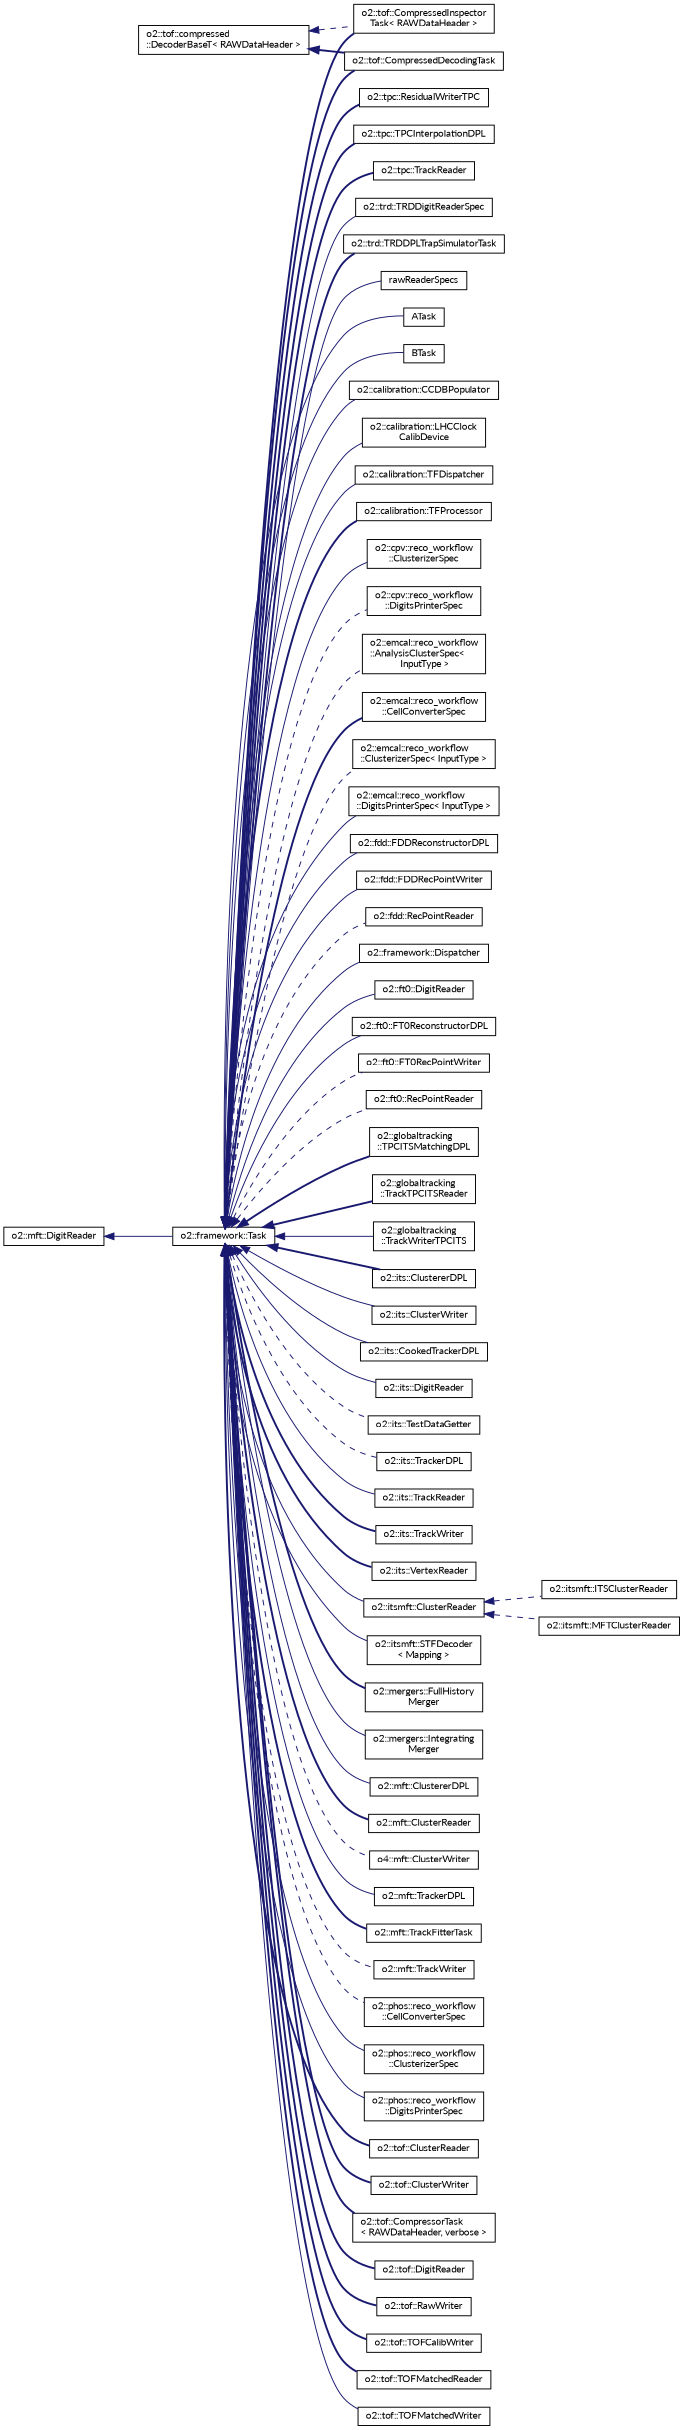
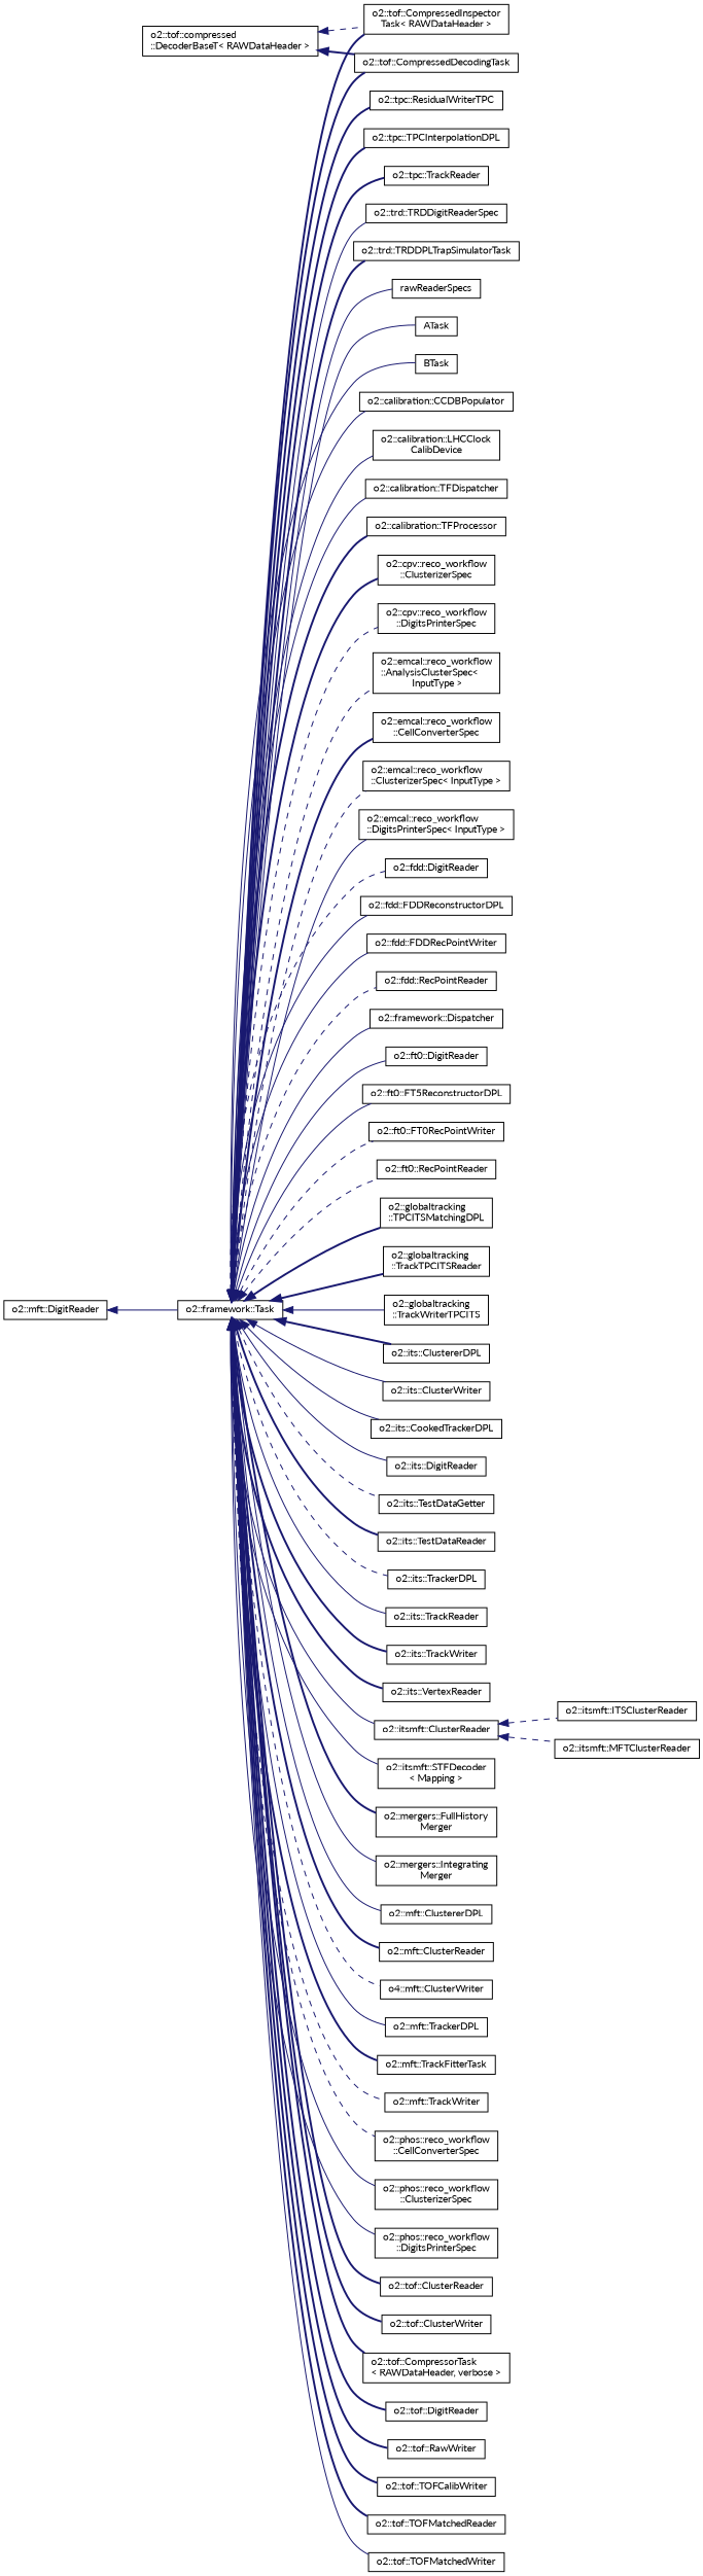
  digraph {
    fontname=Lato
    rankdir=LR
    node [color=black fontname=Lato fontsize=10 shape=record]
    edge [color=midnightblue dir=back fontname=Lato fontsize=10 labelfontname=Helvetica labelfontsize=10 style=solid]
    n1 [height=0.2 label="o2::tof::compressed\l::DecoderBaseT\< RAWDataHeader \>" width=0.4]
    n2 [height=0.2 label="o2::tof::CompressedDecodingTask" width=0.4]
    n3 [height=0.2 label="o2::tof::CompressedInspector\lTask\< RAWDataHeader \>" width=0.4]
    n4 [height=0.2 label="o2::framework::Task" width=0.4]
    n5 [height=0.2 label=ATask width=0.4]
    n6 [height=0.2 label=BTask width=0.4]
    n7 [height=0.2 label="o2::calibration::CCDBPopulator" width=0.4]
    n8 [height=0.2 label="o2::calibration::LHCClock\lCalibDevice" width=0.4]
    n9 [height=0.2 label="o2::calibration::TFDispatcher" width=0.4]
    n10 [height=0.2 label="o2::calibration::TFProcessor" width=0.4]
    n11 [height=0.2 label="o2::cpv::reco_workflow\l::ClusterizerSpec" width=0.4]
    n12 [height=0.2 label="o2::cpv::reco_workflow\l::DigitsPrinterSpec" width=0.4]
    n13 [height=0.2 label="o2::emcal::reco_workflow\l::AnalysisClusterSpec\<\l InputType \>" width=0.4]
    n14 [height=0.2 label="o2::emcal::reco_workflow\l::CellConverterSpec" width=0.4]
    n15 [height=0.2 label="o2::emcal::reco_workflow\l::ClusterizerSpec\< InputType \>" width=0.4]
    n16 [height=0.2 label="o2::emcal::reco_workflow\l::DigitsPrinterSpec\< InputType \>" width=0.4]
+   n17 [height=0.2 label="o2::fdd::DigitReader" width=0.4]
    n18 [height=0.2 label="o2::fdd::FDDReconstructorDPL" width=0.4]
    n19 [height=0.2 label="o2::fdd::FDDRecPointWriter" width=0.4]
    n20 [height=0.2 label="o2::fdd::RecPointReader" width=0.4]
    n21 [height=0.2 label="o2::framework::Dispatcher" width=0.4]
    n22 [height=0.2 label="o2::ft0::DigitReader" width=0.4]
-   n23 [height=0.2 label="o2::ft0::FT0ReconstructorDPL" width=0.4]
+   n23 [height=0.2 label="o2::ft0::FT5ReconstructorDPL" width=0.4]
    n24 [height=0.2 label="o2::ft0::FT0RecPointWriter" width=0.4]
    n25 [height=0.2 label="o2::ft0::RecPointReader" width=0.4]
    n26 [height=0.2 label="o2::globaltracking\l::TPCITSMatchingDPL" width=0.4]
    n27 [height=0.2 label="o2::globaltracking\l::TrackTPCITSReader" width=0.4]
    n28 [height=0.2 label="o2::globaltracking\l::TrackWriterTPCITS" width=0.4]
    n29 [height=0.2 label="o2::its::ClustererDPL" width=0.4]
    n30 [height=0.2 label="o2::its::ClusterWriter" width=0.4]
    n31 [height=0.2 label="o2::its::CookedTrackerDPL" width=0.4]
    n32 [height=0.2 label="o2::its::DigitReader" width=0.4]
    n33 [height=0.2 label="o2::its::TestDataGetter" width=0.4]
+   n34 [height=0.2 label="o2::its::TestDataReader" width=0.4]
    n35 [height=0.2 label="o2::its::TrackerDPL" width=0.4]
    n36 [height=0.2 label="o2::its::TrackReader" width=0.4]
    n37 [height=0.2 label="o2::its::TrackWriter" width=0.4]
    n38 [height=0.2 label="o2::its::VertexReader" width=0.4]
    n39 [height=0.2 label="o2::itsmft::ClusterReader" width=0.4]
    n40 [height=0.2 label="o2::itsmft::STFDecoder\l\< Mapping \>" width=0.4]
    n41 [height=0.2 label="o2::mergers::FullHistory\lMerger" width=0.4]
    n42 [height=0.2 label="o2::mergers::Integrating\lMerger" width=0.4]
    n43 [height=0.2 label="o2::mft::ClustererDPL" width=0.4]
    n44 [height=0.2 label="o2::mft::ClusterReader" width=0.4]
    n45 [height=0.2 label="o4::mft::ClusterWriter" width=0.4]
    n46 [height=0.2 label="o2::mft::TrackerDPL" width=0.4]
    n47 [height=0.2 label="o2::mft::TrackFitterTask" width=0.4]
    n48 [height=0.2 label="o2::mft::TrackWriter" width=0.4]
    n49 [height=0.2 label="o2::phos::reco_workflow\l::CellConverterSpec" width=0.4]
    n50 [height=0.2 label="o2::phos::reco_workflow\l::ClusterizerSpec" width=0.4]
    n51 [height=0.2 label="o2::phos::reco_workflow\l::DigitsPrinterSpec" width=0.4]
    n52 [height=0.2 label="o2::tof::ClusterReader" width=0.4]
    n53 [height=0.2 label="o2::tof::ClusterWriter" width=0.4]
    n54 [height=0.2 label="o2::tof::CompressorTask\l\< RAWDataHeader, verbose \>" width=0.4]
    n55 [height=0.2 label="o2::tof::DigitReader" width=0.4]
    n56 [height=0.2 label="o2::tof::RawWriter" width=0.4]
    n57 [height=0.2 label="o2::tof::TOFCalibWriter" width=0.4]
    n58 [height=0.2 label="o2::tof::TOFMatchedReader" width=0.4]
    n59 [height=0.2 label="o2::tof::TOFMatchedWriter" width=0.4]
    n60 [height=0.2 label="o2::tpc::ResidualWriterTPC" width=0.4]
    n61 [height=0.2 label="o2::tpc::TPCInterpolationDPL" width=0.4]
    n62 [height=0.2 label="o2::tpc::TrackReader" width=0.4]
    n63 [height=0.2 label="o2::trd::TRDDigitReaderSpec" width=0.4]
    n64 [height=0.2 label="o2::trd::TRDDPLTrapSimulatorTask" width=0.4]
    n65 [height=0.2 label=rawReaderSpecs width=0.4]
    n66 [height=0.2 label="o2::itsmft::ITSClusterReader" width=0.4]
    n67 [height=0.2 label="o2::itsmft::MFTClusterReader" width=0.4]
    n68 [height=0.2 label="o2::mft::DigitReader" width=0.4]
    n1 -> n2 [style=bold]
    n1 -> n3 [style=dashed]
    n4 -> n2 [style=bold]
    n4 -> n3 [style=bold]
    n4 -> n5
    n4 -> n6
    n4 -> n7
    n4 -> n8
    n4 -> n9
    n4 -> n10 [style=bold]
-   n4 -> n11
+   n4 -> n11 [style=bold]
    n4 -> n12 [style=dashed]
    n4 -> n13 [style=dashed]
    n4 -> n14 [style=bold]
    n4 -> n15 [style=dashed]
    n4 -> n16
+   n4 -> n17 [style=dashed]
    n4 -> n18
    n4 -> n19
    n4 -> n20 [style=dashed]
    n4 -> n21
    n4 -> n22
    n4 -> n23
    n4 -> n24 [style=dashed]
    n4 -> n25 [style=dashed]
    n4 -> n26 [style=bold]
    n4 -> n27 [style=bold]
    n4 -> n28
    n4 -> n29 [style=bold]
    n4 -> n30
    n4 -> n31
    n4 -> n32
    n4 -> n33 [style=dashed]
+   n4 -> n34 [style=bold]
    n4 -> n35 [style=dashed]
    n4 -> n36
    n4 -> n37 [style=bold]
    n4 -> n38 [style=bold]
    n4 -> n39
    n4 -> n40
    n4 -> n41 [style=bold]
    n4 -> n42
    n4 -> n43
    n4 -> n44 [style=bold]
    n4 -> n45 [style=dashed]
    n4 -> n46
    n4 -> n47 [style=bold]
    n4 -> n48 [style=dashed]
    n4 -> n49 [style=dashed]
    n4 -> n50
    n4 -> n51
    n4 -> n52 [style=bold]
    n4 -> n53 [style=bold]
    n4 -> n54 [style=bold]
    n4 -> n55 [style=bold]
    n4 -> n56 [style=bold]
    n4 -> n57 [style=bold]
    n4 -> n58 [style=bold]
    n4 -> n59
    n4 -> n60 [style=bold]
    n4 -> n61 [style=bold]
    n4 -> n62 [style=bold]
    n4 -> n63
    n4 -> n64 [style=bold]
    n4 -> n65
    n39 -> n66 [style=dashed]
    n39 -> n67 [style=dashed]
    n68 -> n4
  }
